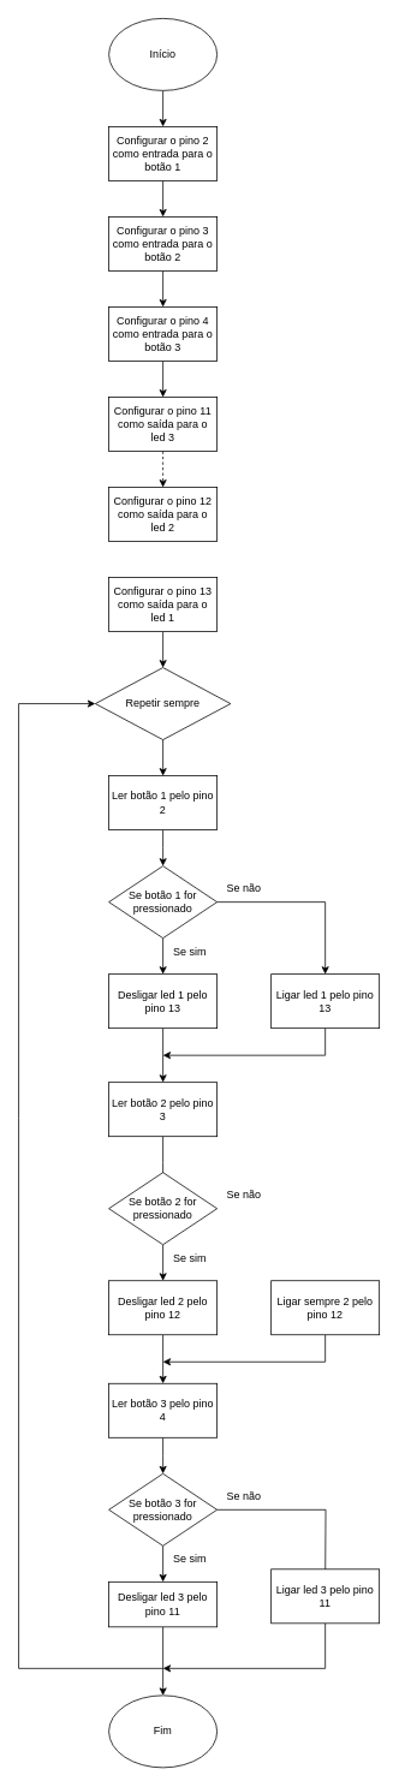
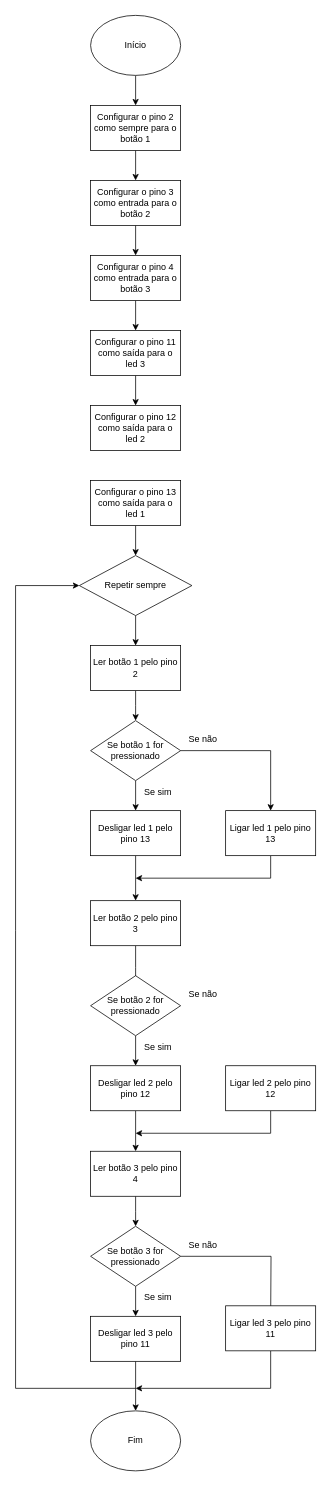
  <mxCell id="0" />
  <mxCell id="1" parent="0" />
  <mxCell id="2" style="edgeStyle=orthogonalEdgeStyle;rounded=0;orthogonalLoop=1;jettySize=auto;html=1;entryX=0.5;entryY=0;entryDx=0;entryDy=0;" parent="1" source="3" target="5" edge="1"><mxGeometry relative="1" as="geometry" /></mxCell>
  <mxCell id="3" value="Início" style="ellipse;whiteSpace=wrap;html=1;" parent="1" vertex="1"><mxGeometry x="120" y="20" width="120" height="80" as="geometry" /></mxCell>
  <mxCell id="4" style="edgeStyle=orthogonalEdgeStyle;rounded=0;orthogonalLoop=1;jettySize=auto;html=1;entryX=0.5;entryY=0;entryDx=0;entryDy=0;" edge="1" parent="1" source="5" target="13"><mxGeometry relative="1" as="geometry" /></mxCell>
- <mxCell id="5" value="&lt;div&gt;Configurar o pino 2 como entrada para o botão 1&lt;/div&gt;" style="rounded=0;whiteSpace=wrap;html=1;" parent="1" vertex="1"><mxGeometry x="120" y="140" width="120" height="60" as="geometry" /></mxCell>
+ <mxCell id="5" value="&lt;div&gt;Configurar o pino 2 como sempre para o botão 1&lt;/div&gt;" style="rounded=0;whiteSpace=wrap;html=1;" parent="1" vertex="1"><mxGeometry x="120" y="140" width="120" height="60" as="geometry" /></mxCell>
  <mxCell id="6" style="edgeStyle=orthogonalEdgeStyle;rounded=0;orthogonalLoop=1;jettySize=auto;html=1;entryX=0.5;entryY=0;entryDx=0;entryDy=0;" parent="1" source="7" target="9" edge="1"><mxGeometry relative="1" as="geometry" /></mxCell>
  <mxCell id="7" value="Repetir sempre" style="rhombus;whiteSpace=wrap;html=1;" parent="1" vertex="1"><mxGeometry x="105" y="740" width="150" height="80" as="geometry" /></mxCell>
  <mxCell id="8" style="edgeStyle=orthogonalEdgeStyle;rounded=0;orthogonalLoop=1;jettySize=auto;html=1;entryX=0.5;entryY=0;entryDx=0;entryDy=0;" parent="1" source="9" edge="1"><mxGeometry relative="1" as="geometry"><mxPoint x="180" y="960" as="targetPoint" /></mxGeometry></mxCell>
  <mxCell id="9" value="&lt;div&gt;Ler botão 1 pelo pino 2&lt;/div&gt;" style="rounded=0;whiteSpace=wrap;html=1;" parent="1" vertex="1"><mxGeometry x="120" y="860" width="120" height="60" as="geometry" /></mxCell>
  <mxCell id="10" value="Fim" style="ellipse;whiteSpace=wrap;html=1;" parent="1" vertex="1"><mxGeometry x="120" y="1880" width="120" height="80" as="geometry" /></mxCell>
  <mxCell id="11" value="" style="endArrow=classic;html=1;rounded=0;entryX=0;entryY=0.5;entryDx=0;entryDy=0;" parent="1" target="7" edge="1"><mxGeometry width="50" height="50" relative="1" as="geometry"><mxPoint x="180" y="1850" as="sourcePoint" /><mxPoint x="100" y="780" as="targetPoint" /><Array as="points"><mxPoint x="20" y="1850" /><mxPoint x="20" y="1240" /><mxPoint x="20" y="780" /></Array></mxGeometry></mxCell>
  <mxCell id="12" style="edgeStyle=orthogonalEdgeStyle;rounded=0;orthogonalLoop=1;jettySize=auto;html=1;entryX=0.5;entryY=0;entryDx=0;entryDy=0;" edge="1" parent="1" source="13" target="15"><mxGeometry relative="1" as="geometry" /></mxCell>
  <mxCell id="13" value="&lt;div&gt;Configurar o pino 3 como entrada para o botão 2&lt;/div&gt;" style="rounded=0;whiteSpace=wrap;html=1;" vertex="1" parent="1"><mxGeometry x="120" y="240" width="120" height="60" as="geometry" /></mxCell>
  <mxCell id="14" style="edgeStyle=orthogonalEdgeStyle;rounded=0;orthogonalLoop=1;jettySize=auto;html=1;entryX=0.5;entryY=0;entryDx=0;entryDy=0;" edge="1" parent="1" source="15" target="17"><mxGeometry relative="1" as="geometry" /></mxCell>
  <mxCell id="15" value="&lt;div&gt;Configurar o pino 4 como entrada para o botão 3&lt;/div&gt;" style="rounded=0;whiteSpace=wrap;html=1;" vertex="1" parent="1"><mxGeometry x="120" y="340" width="120" height="60" as="geometry" /></mxCell>
- <mxCell id="16" style="edgeStyle=orthogonalEdgeStyle;rounded=0;orthogonalLoop=1;jettySize=auto;html=1;entryX=0.5;entryY=0;entryDx=0;entryDy=0;dashed=1;" edge="1" parent="1" source="17" target="18"><mxGeometry relative="1" as="geometry" /></mxCell>
+ <mxCell id="16" style="edgeStyle=orthogonalEdgeStyle;rounded=0;orthogonalLoop=1;jettySize=auto;html=1;entryX=0.5;entryY=0;entryDx=0;entryDy=0;" edge="1" parent="1" source="17" target="18"><mxGeometry relative="1" as="geometry" /></mxCell>
  <mxCell id="17" value="&lt;div&gt;Configurar o pino 11 como saída para o led 3&lt;/div&gt;" style="rounded=0;whiteSpace=wrap;html=1;" vertex="1" parent="1"><mxGeometry x="120" y="440" width="120" height="60" as="geometry" /></mxCell>
  <mxCell id="18" value="&lt;div&gt;Configurar o pino 12 como saída para o led 2&lt;/div&gt;" style="rounded=0;whiteSpace=wrap;html=1;" vertex="1" parent="1"><mxGeometry x="120" y="540" width="120" height="60" as="geometry" /></mxCell>
  <mxCell id="19" style="edgeStyle=orthogonalEdgeStyle;rounded=0;orthogonalLoop=1;jettySize=auto;html=1;entryX=0.5;entryY=0;entryDx=0;entryDy=0;" edge="1" parent="1" source="20" target="7"><mxGeometry relative="1" as="geometry" /></mxCell>
  <mxCell id="20" value="&lt;div&gt;Configurar o pino 13 como saída para o led 1&lt;/div&gt;" style="rounded=0;whiteSpace=wrap;html=1;" vertex="1" parent="1"><mxGeometry x="120" y="640" width="120" height="60" as="geometry" /></mxCell>
  <mxCell id="21" style="edgeStyle=orthogonalEdgeStyle;rounded=0;orthogonalLoop=1;jettySize=auto;html=1;entryX=0.5;entryY=0;entryDx=0;entryDy=0;" edge="1" parent="1" source="23" target="25"><mxGeometry relative="1" as="geometry" /></mxCell>
  <mxCell id="22" style="edgeStyle=orthogonalEdgeStyle;rounded=0;orthogonalLoop=1;jettySize=auto;html=1;entryX=0.5;entryY=0;entryDx=0;entryDy=0;" edge="1" parent="1" source="23" target="28"><mxGeometry relative="1" as="geometry" /></mxCell>
  <mxCell id="23" value="Se&amp;nbsp;&lt;span style=&quot;background-color: transparent; color: light-dark(rgb(0, 0, 0), rgb(255, 255, 255));&quot;&gt;botão 1 for pressionado&lt;/span&gt;" style="rhombus;whiteSpace=wrap;html=1;" vertex="1" parent="1"><mxGeometry x="120" y="960" width="120" height="80" as="geometry" /></mxCell>
  <mxCell id="24" style="edgeStyle=orthogonalEdgeStyle;rounded=0;orthogonalLoop=1;jettySize=auto;html=1;entryX=0.5;entryY=0;entryDx=0;entryDy=0;" edge="1" parent="1" source="25" target="31"><mxGeometry relative="1" as="geometry" /></mxCell>
  <mxCell id="25" value="&lt;div&gt;Desligar led 1 pelo pino 13&lt;/div&gt;" style="rounded=0;whiteSpace=wrap;html=1;" vertex="1" parent="1"><mxGeometry x="120" y="1080" width="120" height="60" as="geometry" /></mxCell>
  <mxCell id="26" value="Se sim" style="text;html=1;align=center;verticalAlign=middle;whiteSpace=wrap;rounded=0;" vertex="1" parent="1"><mxGeometry x="180" y="1040" width="60" height="30" as="geometry" /></mxCell>
  <mxCell id="27" style="edgeStyle=orthogonalEdgeStyle;rounded=0;orthogonalLoop=1;jettySize=auto;html=1;" edge="1" parent="1" source="28"><mxGeometry relative="1" as="geometry"><mxPoint x="180" y="1170" as="targetPoint" /><Array as="points"><mxPoint x="360" y="1170" /></Array></mxGeometry></mxCell>
  <mxCell id="28" value="Ligar led 1 pelo pino 13" style="rounded=0;whiteSpace=wrap;html=1;" vertex="1" parent="1"><mxGeometry x="300" y="1080" width="120" height="60" as="geometry" /></mxCell>
  <mxCell id="29" value="Se não" style="text;html=1;align=center;verticalAlign=middle;whiteSpace=wrap;rounded=0;" vertex="1" parent="1"><mxGeometry x="240" y="970" width="60" height="30" as="geometry" /></mxCell>
  <mxCell id="30" style="edgeStyle=orthogonalEdgeStyle;rounded=0;orthogonalLoop=1;jettySize=auto;html=1;entryX=0.5;entryY=0;entryDx=0;entryDy=0;" edge="1" parent="1" source="31"><mxGeometry relative="1" as="geometry"><mxPoint x="180" y="1318" as="targetPoint" /></mxGeometry></mxCell>
  <mxCell id="31" value="&lt;div&gt;Ler botão 2 pelo pino 3&lt;/div&gt;" style="rounded=0;whiteSpace=wrap;html=1;" vertex="1" parent="1"><mxGeometry x="120" y="1200" width="120" height="60" as="geometry" /></mxCell>
  <mxCell id="32" style="edgeStyle=orthogonalEdgeStyle;rounded=0;orthogonalLoop=1;jettySize=auto;html=1;entryX=0.5;entryY=0;entryDx=0;entryDy=0;" edge="1" parent="1" source="33" target="35"><mxGeometry relative="1" as="geometry" /></mxCell>
  <mxCell id="33" value="Se&amp;nbsp;&lt;span style=&quot;background-color: transparent; color: light-dark(rgb(0, 0, 0), rgb(255, 255, 255));&quot;&gt;botão 2 for pressionado&lt;/span&gt;" style="rhombus;whiteSpace=wrap;html=1;" vertex="1" parent="1"><mxGeometry x="120" y="1300" width="120" height="80" as="geometry" /></mxCell>
  <mxCell id="34" style="edgeStyle=orthogonalEdgeStyle;rounded=0;orthogonalLoop=1;jettySize=auto;html=1;entryX=0.5;entryY=0;entryDx=0;entryDy=0;" edge="1" parent="1" source="35" target="41"><mxGeometry relative="1" as="geometry" /></mxCell>
  <mxCell id="35" value="&lt;div&gt;Desligar led 2 pelo pino 12&lt;/div&gt;" style="rounded=0;whiteSpace=wrap;html=1;" vertex="1" parent="1"><mxGeometry x="120" y="1420" width="120" height="60" as="geometry" /></mxCell>
  <mxCell id="36" value="Se sim" style="text;html=1;align=center;verticalAlign=middle;whiteSpace=wrap;rounded=0;" vertex="1" parent="1"><mxGeometry x="180" y="1380" width="60" height="30" as="geometry" /></mxCell>
  <mxCell id="37" style="edgeStyle=orthogonalEdgeStyle;rounded=0;orthogonalLoop=1;jettySize=auto;html=1;" edge="1" parent="1" source="38"><mxGeometry relative="1" as="geometry"><mxPoint x="180" y="1510" as="targetPoint" /><Array as="points"><mxPoint x="360" y="1510" /></Array></mxGeometry></mxCell>
- <mxCell id="38" value="Ligar sempre 2 pelo pino 12" style="rounded=0;whiteSpace=wrap;html=1;" vertex="1" parent="1"><mxGeometry x="300" y="1420" width="120" height="60" as="geometry" /></mxCell>
+ <mxCell id="38" value="Ligar led 2 pelo pino 12" style="rounded=0;whiteSpace=wrap;html=1;" vertex="1" parent="1"><mxGeometry x="300" y="1420" width="120" height="60" as="geometry" /></mxCell>
  <mxCell id="39" value="Se não" style="text;html=1;align=center;verticalAlign=middle;whiteSpace=wrap;rounded=0;" vertex="1" parent="1"><mxGeometry x="240" y="1310" width="60" height="30" as="geometry" /></mxCell>
  <mxCell id="40" style="edgeStyle=orthogonalEdgeStyle;rounded=0;orthogonalLoop=1;jettySize=auto;html=1;entryX=0.5;entryY=0;entryDx=0;entryDy=0;" edge="1" parent="1" source="41"><mxGeometry relative="1" as="geometry"><mxPoint x="180" y="1634" as="targetPoint" /></mxGeometry></mxCell>
  <mxCell id="41" value="&lt;div&gt;Ler botão 3 pelo pino 4&lt;/div&gt;" style="rounded=0;whiteSpace=wrap;html=1;" vertex="1" parent="1"><mxGeometry x="120" y="1534" width="120" height="60" as="geometry" /></mxCell>
  <mxCell id="42" style="edgeStyle=orthogonalEdgeStyle;rounded=0;orthogonalLoop=1;jettySize=auto;html=1;entryX=0.5;entryY=0;entryDx=0;entryDy=0;" edge="1" parent="1" source="44" target="46"><mxGeometry relative="1" as="geometry" /></mxCell>
  <mxCell id="43" style="edgeStyle=orthogonalEdgeStyle;rounded=0;orthogonalLoop=1;jettySize=auto;html=1;entryX=0.5;entryY=0;entryDx=0;entryDy=0;" edge="1" parent="1" source="44"><mxGeometry relative="1" as="geometry"><mxPoint x="360" y="1754" as="targetPoint" /></mxGeometry></mxCell>
  <mxCell id="44" value="Se&amp;nbsp;&lt;span style=&quot;background-color: transparent; color: light-dark(rgb(0, 0, 0), rgb(255, 255, 255));&quot;&gt;botão 3 for pressionado&lt;/span&gt;" style="rhombus;whiteSpace=wrap;html=1;" vertex="1" parent="1"><mxGeometry x="120" y="1634" width="120" height="80" as="geometry" /></mxCell>
  <mxCell id="45" style="edgeStyle=orthogonalEdgeStyle;rounded=0;orthogonalLoop=1;jettySize=auto;html=1;entryX=0.5;entryY=0;entryDx=0;entryDy=0;" edge="1" parent="1" source="46" target="10"><mxGeometry relative="1" as="geometry" /></mxCell>
- <mxCell id="46" value="&lt;div&gt;Desligar led 3 pelo pino 11&lt;/div&gt;" style="rounded=0;whiteSpace=wrap;html=1;" vertex="1" parent="1"><mxGeometry x="120" y="1754" width="120" height="50" as="geometry" /></mxCell>
+ <mxCell id="46" value="&lt;div&gt;Desligar led 3 pelo pino 11&lt;/div&gt;" style="rounded=0;whiteSpace=wrap;html=1;" vertex="1" parent="1"><mxGeometry x="120" y="1754" width="120" height="60" as="geometry" /></mxCell>
  <mxCell id="47" value="Se sim" style="text;html=1;align=center;verticalAlign=middle;whiteSpace=wrap;rounded=0;" vertex="1" parent="1"><mxGeometry x="180" y="1714" width="60" height="30" as="geometry" /></mxCell>
  <mxCell id="48" style="edgeStyle=orthogonalEdgeStyle;rounded=0;orthogonalLoop=1;jettySize=auto;html=1;exitX=0.5;exitY=1;exitDx=0;exitDy=0;" edge="1" parent="1" source="49"><mxGeometry relative="1" as="geometry"><mxPoint x="180" y="1850" as="targetPoint" /><mxPoint x="360" y="1814" as="sourcePoint" /><Array as="points"><mxPoint x="360" y="1850" /></Array></mxGeometry></mxCell>
  <mxCell id="49" value="Ligar led 3 pelo pino 11" style="rounded=0;whiteSpace=wrap;html=1;" vertex="1" parent="1"><mxGeometry x="300" y="1740" width="120" height="60" as="geometry" /></mxCell>
  <mxCell id="50" value="Se não" style="text;html=1;align=center;verticalAlign=middle;whiteSpace=wrap;rounded=0;" vertex="1" parent="1"><mxGeometry x="240" y="1644" width="60" height="30" as="geometry" /></mxCell>
